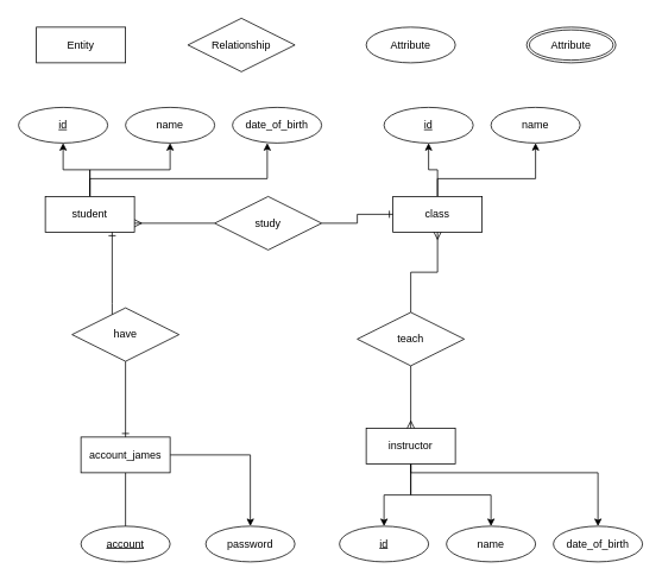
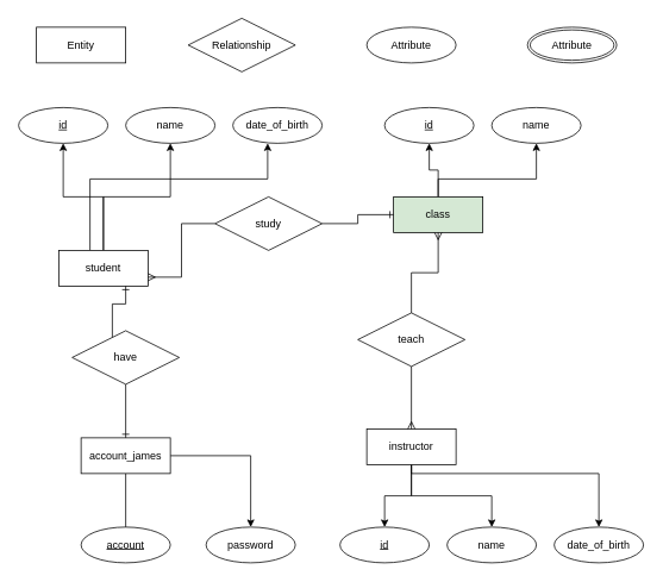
  <mxCell id="0" />
  <mxCell id="1" parent="0" />
  <mxCell id="2" value="Entity" style="whiteSpace=wrap;html=1;align=center;" vertex="1" parent="1"><mxGeometry x="40" y="30" width="100" height="40" as="geometry" /></mxCell>
  <mxCell id="3" value="Relationship" style="shape=rhombus;perimeter=rhombusPerimeter;whiteSpace=wrap;html=1;align=center;" vertex="1" parent="1"><mxGeometry x="210" y="20" width="120" height="60" as="geometry" /></mxCell>
  <mxCell id="4" value="Attribute" style="ellipse;whiteSpace=wrap;html=1;align=center;" vertex="1" parent="1"><mxGeometry x="410" y="30" width="100" height="40" as="geometry" /></mxCell>
  <mxCell id="5" value="Attribute" style="ellipse;shape=doubleEllipse;margin=3;whiteSpace=wrap;html=1;align=center;" vertex="1" parent="1"><mxGeometry x="590" y="30" width="100" height="40" as="geometry" /></mxCell>
  <mxCell id="6" style="edgeStyle=orthogonalEdgeStyle;rounded=0;orthogonalLoop=1;jettySize=auto;html=1;entryX=0.5;entryY=1;entryDx=0;entryDy=0;" edge="1" parent="1" source="9" target="20"><mxGeometry relative="1" as="geometry" /></mxCell>
  <mxCell id="7" style="edgeStyle=orthogonalEdgeStyle;rounded=0;orthogonalLoop=1;jettySize=auto;html=1;entryX=0.5;entryY=1;entryDx=0;entryDy=0;" edge="1" parent="1" source="9" target="21"><mxGeometry relative="1" as="geometry" /></mxCell>
  <mxCell id="8" style="edgeStyle=orthogonalEdgeStyle;rounded=0;orthogonalLoop=1;jettySize=auto;html=1;entryX=0.39;entryY=1;entryDx=0;entryDy=0;entryPerimeter=0;" edge="1" parent="1" source="9" target="22"><mxGeometry relative="1" as="geometry"><Array as="points"><mxPoint x="100" y="200" /><mxPoint x="299" y="200" /></Array></mxGeometry></mxCell>
- <mxCell id="9" value="student" style="whiteSpace=wrap;html=1;align=center;" vertex="1" parent="1"><mxGeometry x="50" y="220" width="100" height="40" as="geometry" /></mxCell>
+ <mxCell id="9" value="student" style="whiteSpace=wrap;html=1;align=center;" vertex="1" parent="1"><mxGeometry x="65" y="280" width="100" height="40" as="geometry" /></mxCell>
  <mxCell id="10" style="edgeStyle=orthogonalEdgeStyle;rounded=0;orthogonalLoop=1;jettySize=auto;html=1;entryX=0.5;entryY=1;entryDx=0;entryDy=0;" edge="1" parent="1" source="12" target="26"><mxGeometry relative="1" as="geometry" /></mxCell>
  <mxCell id="11" style="edgeStyle=orthogonalEdgeStyle;rounded=0;orthogonalLoop=1;jettySize=auto;html=1;entryX=0.5;entryY=1;entryDx=0;entryDy=0;" edge="1" parent="1" source="12" target="27"><mxGeometry relative="1" as="geometry"><Array as="points"><mxPoint x="490" y="200" /><mxPoint x="600" y="200" /></Array></mxGeometry></mxCell>
- <mxCell id="12" value="class" style="whiteSpace=wrap;html=1;align=center;" vertex="1" parent="1"><mxGeometry x="440" y="220" width="100" height="40" as="geometry" /></mxCell>
+ <mxCell id="12" value="class" style="whiteSpace=wrap;html=1;align=center;fillColor=#d5e8d4;" vertex="1" parent="1"><mxGeometry x="440" y="220" width="100" height="40" as="geometry" /></mxCell>
  <mxCell id="13" style="edgeStyle=orthogonalEdgeStyle;rounded=0;orthogonalLoop=1;jettySize=auto;html=1;" edge="1" parent="1" source="16" target="23"><mxGeometry relative="1" as="geometry" /></mxCell>
  <mxCell id="14" style="edgeStyle=orthogonalEdgeStyle;rounded=0;orthogonalLoop=1;jettySize=auto;html=1;entryX=0.5;entryY=0;entryDx=0;entryDy=0;" edge="1" parent="1" source="16" target="24"><mxGeometry relative="1" as="geometry" /></mxCell>
  <mxCell id="15" style="edgeStyle=orthogonalEdgeStyle;rounded=0;orthogonalLoop=1;jettySize=auto;html=1;entryX=0.5;entryY=0;entryDx=0;entryDy=0;" edge="1" parent="1" source="16" target="25"><mxGeometry relative="1" as="geometry"><Array as="points"><mxPoint x="460" y="530" /><mxPoint x="670" y="530" /></Array></mxGeometry></mxCell>
  <mxCell id="16" value="instructor" style="whiteSpace=wrap;html=1;align=center;" vertex="1" parent="1"><mxGeometry x="410" y="480" width="100" height="40" as="geometry" /></mxCell>
  <mxCell id="17" style="edgeStyle=orthogonalEdgeStyle;rounded=0;orthogonalLoop=1;jettySize=auto;html=1;endArrow=none;" edge="1" parent="1" source="19" target="28"><mxGeometry relative="1" as="geometry" /></mxCell>
  <mxCell id="18" style="edgeStyle=orthogonalEdgeStyle;rounded=0;orthogonalLoop=1;jettySize=auto;html=1;" edge="1" parent="1" source="19" target="29"><mxGeometry relative="1" as="geometry" /></mxCell>
  <mxCell id="19" value="account_james" style="whiteSpace=wrap;html=1;align=center;" vertex="1" parent="1"><mxGeometry x="90" y="490" width="100" height="40" as="geometry" /></mxCell>
  <mxCell id="20" value="id" style="ellipse;whiteSpace=wrap;html=1;align=center;fontStyle=4;" vertex="1" parent="1"><mxGeometry x="20" y="120" width="100" height="40" as="geometry" /></mxCell>
  <mxCell id="21" value="name" style="ellipse;whiteSpace=wrap;html=1;align=center;" vertex="1" parent="1"><mxGeometry x="140" y="120" width="100" height="40" as="geometry" /></mxCell>
  <mxCell id="22" value="date_of_birth" style="ellipse;whiteSpace=wrap;html=1;align=center;" vertex="1" parent="1"><mxGeometry x="260" y="120" width="100" height="40" as="geometry" /></mxCell>
  <mxCell id="23" value="id" style="ellipse;whiteSpace=wrap;html=1;align=center;fontStyle=4;" vertex="1" parent="1"><mxGeometry x="380" y="590" width="100" height="40" as="geometry" /></mxCell>
  <mxCell id="24" value="name" style="ellipse;whiteSpace=wrap;html=1;align=center;" vertex="1" parent="1"><mxGeometry x="500" y="590" width="100" height="40" as="geometry" /></mxCell>
  <mxCell id="25" value="date_of_birth" style="ellipse;whiteSpace=wrap;html=1;align=center;" vertex="1" parent="1"><mxGeometry x="620" y="590" width="100" height="40" as="geometry" /></mxCell>
  <mxCell id="26" value="id" style="ellipse;whiteSpace=wrap;html=1;align=center;fontStyle=4;" vertex="1" parent="1"><mxGeometry x="430" y="120" width="100" height="40" as="geometry" /></mxCell>
  <mxCell id="27" value="name" style="ellipse;whiteSpace=wrap;html=1;align=center;" vertex="1" parent="1"><mxGeometry x="550" y="120" width="100" height="40" as="geometry" /></mxCell>
  <mxCell id="28" value="account" style="ellipse;whiteSpace=wrap;html=1;align=center;fontStyle=4;" vertex="1" parent="1"><mxGeometry x="90" y="590" width="100" height="40" as="geometry" /></mxCell>
  <mxCell id="29" value="password" style="ellipse;whiteSpace=wrap;html=1;align=center;" vertex="1" parent="1"><mxGeometry x="230" y="590" width="100" height="40" as="geometry" /></mxCell>
  <mxCell id="30" style="edgeStyle=orthogonalEdgeStyle;rounded=0;orthogonalLoop=1;jettySize=auto;html=1;endArrow=ERone;endFill=0;" edge="1" parent="1" source="32" target="12"><mxGeometry relative="1" as="geometry" /></mxCell>
  <mxCell id="31" style="edgeStyle=orthogonalEdgeStyle;rounded=0;orthogonalLoop=1;jettySize=auto;html=1;entryX=1;entryY=0.75;entryDx=0;entryDy=0;endArrow=ERmany;endFill=0;" edge="1" parent="1" source="32" target="9"><mxGeometry relative="1" as="geometry" /></mxCell>
  <mxCell id="32" value="study" style="shape=rhombus;perimeter=rhombusPerimeter;whiteSpace=wrap;html=1;align=center;" vertex="1" parent="1"><mxGeometry x="240" y="220" width="120" height="60" as="geometry" /></mxCell>
  <mxCell id="33" style="edgeStyle=orthogonalEdgeStyle;rounded=0;orthogonalLoop=1;jettySize=auto;html=1;entryX=0.5;entryY=0;entryDx=0;entryDy=0;endArrow=ERone;endFill=0;" edge="1" parent="1" source="35" target="19"><mxGeometry relative="1" as="geometry" /></mxCell>
  <mxCell id="34" style="edgeStyle=orthogonalEdgeStyle;rounded=0;orthogonalLoop=1;jettySize=auto;html=1;entryX=0.75;entryY=1;entryDx=0;entryDy=0;endArrow=ERone;endFill=0;" edge="1" parent="1" source="35" target="9"><mxGeometry relative="1" as="geometry"><Array as="points"><mxPoint x="125" y="340" /></Array></mxGeometry></mxCell>
- <mxCell id="35" value="have" style="shape=rhombus;perimeter=rhombusPerimeter;whiteSpace=wrap;html=1;align=center;" vertex="1" parent="1"><mxGeometry x="80" y="345" width="120" height="60" as="geometry" /></mxCell>
+ <mxCell id="35" value="have" style="shape=rhombus;perimeter=rhombusPerimeter;whiteSpace=wrap;html=1;align=center;" vertex="1" parent="1"><mxGeometry x="80" y="370" width="120" height="60" as="geometry" /></mxCell>
  <mxCell id="36" style="edgeStyle=orthogonalEdgeStyle;rounded=0;orthogonalLoop=1;jettySize=auto;html=1;endArrow=ERmany;endFill=0;" edge="1" parent="1" source="38" target="16"><mxGeometry relative="1" as="geometry" /></mxCell>
  <mxCell id="37" style="edgeStyle=orthogonalEdgeStyle;rounded=0;orthogonalLoop=1;jettySize=auto;html=1;entryX=0.5;entryY=1;entryDx=0;entryDy=0;endArrow=ERmany;endFill=0;" edge="1" parent="1" source="38" target="12"><mxGeometry relative="1" as="geometry" /></mxCell>
  <mxCell id="38" value="teach" style="shape=rhombus;perimeter=rhombusPerimeter;whiteSpace=wrap;html=1;align=center;" vertex="1" parent="1"><mxGeometry x="400" y="350" width="120" height="60" as="geometry" /></mxCell>
